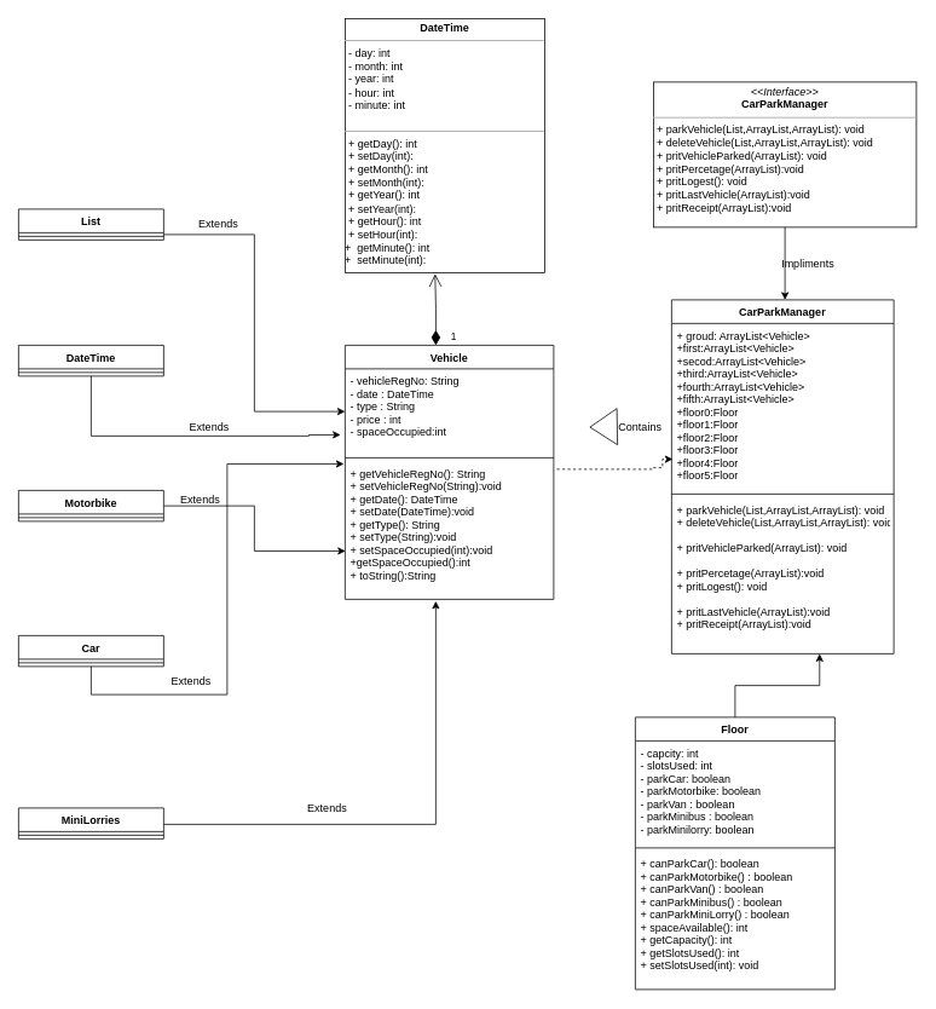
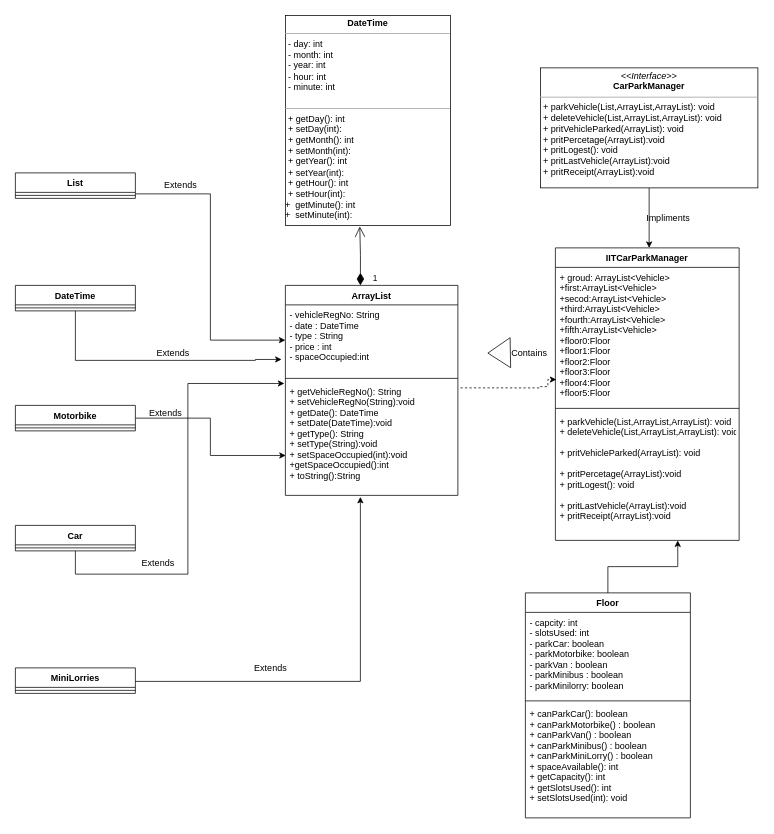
  <mxCell id="0" />
  <mxCell id="1" parent="0" />
  <mxCell id="2" value="&lt;p style=&quot;margin: 0px ; margin-top: 4px ; text-align: center&quot;&gt;&lt;b&gt;DateTime&lt;/b&gt;&lt;/p&gt;&lt;hr size=&quot;1&quot;&gt;&lt;p style=&quot;margin: 0px ; margin-left: 4px&quot;&gt;- day: int&lt;/p&gt;&lt;p style=&quot;margin: 0px ; margin-left: 4px&quot;&gt;- month: int&lt;br&gt;&lt;/p&gt;&lt;p style=&quot;margin: 0px ; margin-left: 4px&quot;&gt;- year: int&lt;br&gt;&lt;/p&gt;&lt;p style=&quot;margin: 0px ; margin-left: 4px&quot;&gt;- hour: int&lt;br&gt;&lt;/p&gt;&lt;p style=&quot;margin: 0px ; margin-left: 4px&quot;&gt;- minute: int&lt;br&gt;&lt;/p&gt;&lt;p style=&quot;margin: 0px ; margin-left: 4px&quot;&gt;&lt;br&gt;&lt;/p&gt;&lt;hr size=&quot;1&quot;&gt;&lt;p style=&quot;margin: 0px ; margin-left: 4px&quot;&gt;+ getDay(): int&lt;/p&gt;&lt;p style=&quot;margin: 0px ; margin-left: 4px&quot;&gt;+ setDay(int):&amp;nbsp;&lt;br&gt;&lt;/p&gt;&lt;p style=&quot;margin: 0px ; margin-left: 4px&quot;&gt;+ getMonth(): int&amp;nbsp;&lt;br&gt;&lt;/p&gt;&lt;p style=&quot;margin: 0px ; margin-left: 4px&quot;&gt;+ setMonth(int):&amp;nbsp;&lt;br&gt;&lt;/p&gt;&lt;p style=&quot;margin: 0px ; margin-left: 4px&quot;&gt;+ getYear(): int&amp;nbsp;&lt;br&gt;&lt;/p&gt;&lt;p style=&quot;margin: 0px ; margin-left: 4px&quot;&gt;+ setYear(int):&amp;nbsp;&lt;br&gt;&lt;/p&gt;&lt;p style=&quot;margin: 0px ; margin-left: 4px&quot;&gt;+ getHour(): int&amp;nbsp;&lt;br&gt;&lt;/p&gt;&lt;p style=&quot;margin: 0px ; margin-left: 4px&quot;&gt;+ setHour(int):&lt;/p&gt;+&amp;nbsp; getMinute(): int&amp;nbsp;&lt;br&gt;+&amp;nbsp; setMinute(int):&amp;nbsp;&lt;br&gt;&lt;p style=&quot;margin: 0px ; margin-left: 4px&quot;&gt;&amp;nbsp;&lt;br&gt;&lt;/p&gt;&lt;p style=&quot;margin: 0px ; margin-left: 4px&quot;&gt;&lt;br&gt;&lt;/p&gt;" style="verticalAlign=top;align=left;overflow=fill;fontSize=12;fontFamily=Helvetica;html=1;" parent="1" vertex="1"><mxGeometry x="380" y="20" width="220" height="280" as="geometry" /></mxCell>
- <mxCell id="3" value="Vehicle" style="swimlane;fontStyle=1;align=center;verticalAlign=top;childLayout=stackLayout;horizontal=1;startSize=26;horizontalStack=0;resizeParent=1;resizeParentMax=0;resizeLast=0;collapsible=1;marginBottom=0;" parent="1" vertex="1"><mxGeometry x="380" y="380" width="230" height="280" as="geometry" /></mxCell>
+ <mxCell id="3" value="ArrayList" style="swimlane;fontStyle=1;align=center;verticalAlign=top;childLayout=stackLayout;horizontal=1;startSize=26;horizontalStack=0;resizeParent=1;resizeParentMax=0;resizeLast=0;collapsible=1;marginBottom=0;" parent="1" vertex="1"><mxGeometry x="380" y="380" width="230" height="280" as="geometry" /></mxCell>
  <mxCell id="4" value="- vehicleRegNo: String&#10;- date : DateTime&#10;- type : String&#10;- price : int&#10;- spaceOccupied:int" style="text;strokeColor=none;fillColor=none;align=left;verticalAlign=top;spacingLeft=4;spacingRight=4;overflow=hidden;rotatable=0;points=[[0,0.5],[1,0.5]];portConstraint=eastwest;" parent="3" vertex="1"><mxGeometry y="26" width="230" height="94" as="geometry" /></mxCell>
  <mxCell id="5" value="" style="line;strokeWidth=1;fillColor=none;align=left;verticalAlign=middle;spacingTop=-1;spacingLeft=3;spacingRight=3;rotatable=0;labelPosition=right;points=[];portConstraint=eastwest;" parent="3" vertex="1"><mxGeometry y="120" width="230" height="8" as="geometry" /></mxCell>
  <mxCell id="6" value="+ getVehicleRegNo(): String&#10;+ setVehicleRegNo(String):void&#10;+ getDate(): DateTime&#10;+ setDate(DateTime):void&#10;+ getType(): String&#10;+ setType(String):void &#10;+ setSpaceOccupied(int):void&#10;+getSpaceOccupied():int&#10;+ toString():String" style="text;strokeColor=none;fillColor=none;align=left;verticalAlign=top;spacingLeft=4;spacingRight=4;overflow=hidden;rotatable=0;points=[[0,0.5],[1,0.5]];portConstraint=eastwest;" parent="3" vertex="1"><mxGeometry y="128" width="230" height="152" as="geometry" /></mxCell>
  <mxCell id="7" value="Floor" style="swimlane;fontStyle=1;align=center;verticalAlign=top;childLayout=stackLayout;horizontal=1;startSize=26;horizontalStack=0;resizeParent=1;resizeParentMax=0;resizeLast=0;collapsible=1;marginBottom=0;" parent="1" vertex="1"><mxGeometry x="700" y="790" width="220" height="300" as="geometry" /></mxCell>
  <mxCell id="8" value="- capcity: int&#10;- slotsUsed: int&#10;- parkCar: boolean&#10;- parkMotorbike: boolean&#10;- parkVan : boolean&#10;- parkMinibus : boolean&#10;- parkMinilorry: boolean" style="text;strokeColor=none;fillColor=none;align=left;verticalAlign=top;spacingLeft=4;spacingRight=4;overflow=hidden;rotatable=0;points=[[0,0.5],[1,0.5]];portConstraint=eastwest;" parent="7" vertex="1"><mxGeometry y="26" width="220" height="114" as="geometry" /></mxCell>
  <mxCell id="9" value="" style="line;strokeWidth=1;fillColor=none;align=left;verticalAlign=middle;spacingTop=-1;spacingLeft=3;spacingRight=3;rotatable=0;labelPosition=right;points=[];portConstraint=eastwest;" parent="7" vertex="1"><mxGeometry y="140" width="220" height="8" as="geometry" /></mxCell>
  <mxCell id="10" value="+ canParkCar(): boolean&#10;+ canParkMotorbike() : boolean&#10;+ canParkVan() : boolean&#10;+ canParkMinibus() : boolean&#10;+ canParkMiniLorry() : boolean&#10;+ spaceAvailable(): int&#10;+ getCapacity(): int&#10;+ getSlotsUsed(): int&#10;+ setSlotsUsed(int): void" style="text;strokeColor=none;fillColor=none;align=left;verticalAlign=top;spacingLeft=4;spacingRight=4;overflow=hidden;rotatable=0;points=[[0,0.5],[1,0.5]];portConstraint=eastwest;" parent="7" vertex="1"><mxGeometry y="148" width="220" height="152" as="geometry" /></mxCell>
  <mxCell id="11" style="edgeStyle=orthogonalEdgeStyle;rounded=0;orthogonalLoop=1;jettySize=auto;html=1;" parent="1" source="12" edge="1"><mxGeometry relative="1" as="geometry"><mxPoint x="865" y="330" as="targetPoint" /></mxGeometry></mxCell>
  <mxCell id="12" value="&lt;p style=&quot;margin: 0px ; margin-top: 4px ; text-align: center&quot;&gt;&lt;i&gt;&amp;lt;&amp;lt;Interface&amp;gt;&amp;gt;&lt;/i&gt;&lt;br&gt;&lt;b&gt;CarParkManager&lt;/b&gt;&lt;/p&gt;&lt;hr size=&quot;1&quot;&gt;&lt;p style=&quot;margin: 0px ; margin-left: 4px&quot;&gt;&lt;/p&gt;&lt;p style=&quot;margin: 0px ; margin-left: 4px&quot;&gt;+ parkVehicle(List,ArrayList,ArrayList): void&lt;br&gt;+ deleteVehicle(List,ArrayList,ArrayList): void&lt;br&gt;&lt;/p&gt;&lt;p style=&quot;margin: 0px ; margin-left: 4px&quot;&gt;+ pritVehicleParked(ArrayList): void&lt;br&gt;&lt;/p&gt;&lt;p style=&quot;margin: 0px ; margin-left: 4px&quot;&gt;+ pritPercetage(ArrayList):void&lt;/p&gt;&lt;p style=&quot;margin: 0px ; margin-left: 4px&quot;&gt;+ pritLogest(): void&lt;br&gt;&lt;/p&gt;&lt;p style=&quot;margin: 0px ; margin-left: 4px&quot;&gt;+ pritLastVehicle(ArrayList):void&lt;/p&gt;&lt;p style=&quot;margin: 0px 0px 0px 4px&quot;&gt;+ pritReceipt(ArrayList):void&lt;/p&gt;&lt;div&gt;&lt;br&gt;&lt;/div&gt;" style="verticalAlign=top;align=left;overflow=fill;fontSize=12;fontFamily=Helvetica;html=1;direction=west;" parent="1" vertex="1"><mxGeometry x="720" y="90" width="290" height="160" as="geometry" /></mxCell>
- <mxCell id="13" value="CarParkManager" style="swimlane;fontStyle=1;align=center;verticalAlign=top;childLayout=stackLayout;horizontal=1;startSize=26;horizontalStack=0;resizeParent=1;resizeParentMax=0;resizeLast=0;collapsible=1;marginBottom=0;" parent="1" vertex="1"><mxGeometry x="740" y="330" width="245" height="390" as="geometry" /></mxCell>
+ <mxCell id="13" value="IITCarParkManager" style="swimlane;fontStyle=1;align=center;verticalAlign=top;childLayout=stackLayout;horizontal=1;startSize=26;horizontalStack=0;resizeParent=1;resizeParentMax=0;resizeLast=0;collapsible=1;marginBottom=0;" parent="1" vertex="1"><mxGeometry x="740" y="330" width="245" height="390" as="geometry" /></mxCell>
  <mxCell id="14" value="+ groud: ArrayList&lt;Vehicle&gt;&#10;+first:ArrayList&lt;Vehicle&gt;&#10;+secod:ArrayList&lt;Vehicle&gt;&#10;+third:ArrayList&lt;Vehicle&gt;&#10;+fourth:ArrayList&lt;Vehicle&gt;&#10;+fifth:ArrayList&lt;Vehicle&gt;&#10;+floor0:Floor&#10;+floor1:Floor&#10;+floor2:Floor&#10;+floor3:Floor&#10;+floor4:Floor&#10;+floor5:Floor" style="text;strokeColor=none;fillColor=none;align=left;verticalAlign=top;spacingLeft=4;spacingRight=4;overflow=hidden;rotatable=0;points=[[0,0.5],[1,0.5]];portConstraint=eastwest;" parent="13" vertex="1"><mxGeometry y="26" width="245" height="184" as="geometry" /></mxCell>
  <mxCell id="15" value="" style="line;strokeWidth=1;fillColor=none;align=left;verticalAlign=middle;spacingTop=-1;spacingLeft=3;spacingRight=3;rotatable=0;labelPosition=right;points=[];portConstraint=eastwest;" parent="13" vertex="1"><mxGeometry y="210" width="245" height="8" as="geometry" /></mxCell>
  <mxCell id="16" value="+ parkVehicle(List,ArrayList,ArrayList): void&#10;+ deleteVehicle(List,ArrayList,ArrayList): void&#10;&#10;+ pritVehicleParked(ArrayList): void&#10;&#10;+ pritPercetage(ArrayList):void&#10;+ pritLogest(): void&#10;&#10;+ pritLastVehicle(ArrayList):void&#10;+ pritReceipt(ArrayList):void&#10;" style="text;strokeColor=none;fillColor=none;align=left;verticalAlign=top;spacingLeft=4;spacingRight=4;overflow=hidden;rotatable=0;points=[[0,0.5],[1,0.5]];portConstraint=eastwest;" parent="13" vertex="1"><mxGeometry y="218" width="245" height="172" as="geometry" /></mxCell>
  <mxCell id="17" value="List" style="swimlane;fontStyle=1;align=center;verticalAlign=top;childLayout=stackLayout;horizontal=1;startSize=26;horizontalStack=0;resizeParent=1;resizeParentMax=0;resizeLast=0;collapsible=1;marginBottom=0;" parent="1" vertex="1"><mxGeometry x="20" y="230" width="160" height="34" as="geometry" /></mxCell>
  <mxCell id="18" value="" style="line;strokeWidth=1;fillColor=none;align=left;verticalAlign=middle;spacingTop=-1;spacingLeft=3;spacingRight=3;rotatable=0;labelPosition=right;points=[];portConstraint=eastwest;" parent="17" vertex="1"><mxGeometry y="26" width="160" height="8" as="geometry" /></mxCell>
  <mxCell id="19" style="edgeStyle=orthogonalEdgeStyle;rounded=0;orthogonalLoop=1;jettySize=auto;html=1;entryX=-0.006;entryY=1.115;entryDx=0;entryDy=0;entryPerimeter=0;" parent="1" source="20" target="4" edge="1"><mxGeometry relative="1" as="geometry"><Array as="points"><mxPoint x="250" y="765" /><mxPoint x="250" y="511" /></Array></mxGeometry></mxCell>
  <mxCell id="20" value="Car" style="swimlane;fontStyle=1;align=center;verticalAlign=top;childLayout=stackLayout;horizontal=1;startSize=26;horizontalStack=0;resizeParent=1;resizeParentMax=0;resizeLast=0;collapsible=1;marginBottom=0;" parent="1" vertex="1"><mxGeometry x="20" y="700" width="160" height="34" as="geometry" /></mxCell>
  <mxCell id="21" value="" style="line;strokeWidth=1;fillColor=none;align=left;verticalAlign=middle;spacingTop=-1;spacingLeft=3;spacingRight=3;rotatable=0;labelPosition=right;points=[];portConstraint=eastwest;" parent="20" vertex="1"><mxGeometry y="26" width="160" height="8" as="geometry" /></mxCell>
  <mxCell id="22" style="edgeStyle=orthogonalEdgeStyle;rounded=0;orthogonalLoop=1;jettySize=auto;html=1;entryX=-0.022;entryY=0.774;entryDx=0;entryDy=0;entryPerimeter=0;" parent="1" source="23" target="4" edge="1"><mxGeometry relative="1" as="geometry"><Array as="points"><mxPoint x="340" y="480" /><mxPoint x="375" y="479" /></Array></mxGeometry></mxCell>
  <mxCell id="23" value="DateTime" style="swimlane;fontStyle=1;align=center;verticalAlign=top;childLayout=stackLayout;horizontal=1;startSize=26;horizontalStack=0;resizeParent=1;resizeParentMax=0;resizeLast=0;collapsible=1;marginBottom=0;" parent="1" vertex="1"><mxGeometry x="20" y="380" width="160" height="34" as="geometry" /></mxCell>
  <mxCell id="24" value="" style="line;strokeWidth=1;fillColor=none;align=left;verticalAlign=middle;spacingTop=-1;spacingLeft=3;spacingRight=3;rotatable=0;labelPosition=right;points=[];portConstraint=eastwest;" parent="23" vertex="1"><mxGeometry y="26" width="160" height="8" as="geometry" /></mxCell>
  <mxCell id="25" value="MiniLorries" style="swimlane;fontStyle=1;align=center;verticalAlign=top;childLayout=stackLayout;horizontal=1;startSize=26;horizontalStack=0;resizeParent=1;resizeParentMax=0;resizeLast=0;collapsible=1;marginBottom=0;" parent="1" vertex="1"><mxGeometry x="20" y="890" width="160" height="34" as="geometry" /></mxCell>
  <mxCell id="26" value="" style="line;strokeWidth=1;fillColor=none;align=left;verticalAlign=middle;spacingTop=-1;spacingLeft=3;spacingRight=3;rotatable=0;labelPosition=right;points=[];portConstraint=eastwest;" parent="25" vertex="1"><mxGeometry y="26" width="160" height="8" as="geometry" /></mxCell>
  <mxCell id="27" style="edgeStyle=orthogonalEdgeStyle;rounded=0;orthogonalLoop=1;jettySize=auto;html=1;entryX=0.002;entryY=0.65;entryDx=0;entryDy=0;entryPerimeter=0;" parent="1" source="28" target="6" edge="1"><mxGeometry relative="1" as="geometry" /></mxCell>
  <mxCell id="28" value="Motorbike" style="swimlane;fontStyle=1;align=center;verticalAlign=top;childLayout=stackLayout;horizontal=1;startSize=26;horizontalStack=0;resizeParent=1;resizeParentMax=0;resizeLast=0;collapsible=1;marginBottom=0;" parent="1" vertex="1"><mxGeometry x="20" y="540" width="160" height="34" as="geometry" /></mxCell>
  <mxCell id="29" value="" style="line;strokeWidth=1;fillColor=none;align=left;verticalAlign=middle;spacingTop=-1;spacingLeft=3;spacingRight=3;rotatable=0;labelPosition=right;points=[];portConstraint=eastwest;" parent="28" vertex="1"><mxGeometry y="26" width="160" height="8" as="geometry" /></mxCell>
  <mxCell id="30" style="edgeStyle=orthogonalEdgeStyle;rounded=0;orthogonalLoop=1;jettySize=auto;html=1;entryX=0;entryY=0.5;entryDx=0;entryDy=0;" parent="1" target="4" edge="1"><mxGeometry relative="1" as="geometry"><Array as="points"><mxPoint x="280" y="258" /><mxPoint x="280" y="453" /></Array><mxPoint x="180" y="258" as="sourcePoint" /></mxGeometry></mxCell>
  <mxCell id="31" style="edgeStyle=orthogonalEdgeStyle;rounded=0;orthogonalLoop=1;jettySize=auto;html=1;" parent="1" edge="1"><mxGeometry relative="1" as="geometry"><mxPoint x="480" y="662" as="targetPoint" /><Array as="points"><mxPoint x="480" y="908" /><mxPoint x="480" y="662" /></Array><mxPoint x="180" y="908.029" as="sourcePoint" /></mxGeometry></mxCell>
  <mxCell id="32" value="1" style="endArrow=open;html=1;endSize=12;startArrow=diamondThin;startSize=14;startFill=1;edgeStyle=orthogonalEdgeStyle;align=left;verticalAlign=bottom;rounded=0;exitX=0.435;exitY=0;exitDx=0;exitDy=0;exitPerimeter=0;entryX=0.451;entryY=1.005;entryDx=0;entryDy=0;entryPerimeter=0;" parent="1" source="3" target="2" edge="1"><mxGeometry x="-0.999" y="-15" relative="1" as="geometry"><mxPoint x="470" y="340" as="sourcePoint" /><mxPoint x="630" y="340" as="targetPoint" /><mxPoint as="offset" /></mxGeometry></mxCell>
  <mxCell id="33" style="edgeStyle=orthogonalEdgeStyle;rounded=0;orthogonalLoop=1;jettySize=auto;html=1;entryX=0.666;entryY=1.001;entryDx=0;entryDy=0;entryPerimeter=0;exitX=0.5;exitY=0;exitDx=0;exitDy=0;" edge="1" parent="1" source="7" target="16"><mxGeometry relative="1" as="geometry"><mxPoint x="810" y="780" as="sourcePoint" /><mxPoint x="984.93" y="809.8" as="targetPoint" /></mxGeometry></mxCell>
  <mxCell id="34" style="edgeStyle=orthogonalEdgeStyle;rounded=0;orthogonalLoop=1;jettySize=auto;html=1;entryX=0.005;entryY=0.813;entryDx=0;entryDy=0;entryPerimeter=0;exitX=1.015;exitY=0.057;exitDx=0;exitDy=0;exitPerimeter=0;dashed=1;" edge="1" parent="1" source="6" target="14"><mxGeometry relative="1" as="geometry"><Array as="points"><mxPoint x="720" y="517" /><mxPoint x="720" y="515" /><mxPoint x="730" y="515" /><mxPoint x="730" y="506" /></Array><mxPoint x="619.999" y="450" as="sourcePoint" /><mxPoint x="894.88" y="514.756" as="targetPoint" /></mxGeometry></mxCell>
  <mxCell id="35" value="Impliments" style="text;html=1;align=center;verticalAlign=middle;resizable=0;points=[];autosize=1;" vertex="1" parent="1"><mxGeometry x="855" y="280" width="70" height="20" as="geometry" /></mxCell>
  <mxCell id="36" value="Extends" style="text;html=1;align=center;verticalAlign=middle;resizable=0;points=[];autosize=1;" vertex="1" parent="1"><mxGeometry x="210" y="237" width="60" height="20" as="geometry" /></mxCell>
  <mxCell id="37" value="Extends" style="text;html=1;align=center;verticalAlign=middle;resizable=0;points=[];autosize=1;" vertex="1" parent="1"><mxGeometry x="180" y="740" width="60" height="20" as="geometry" /></mxCell>
  <mxCell id="38" value="Extends" style="text;html=1;align=center;verticalAlign=middle;resizable=0;points=[];autosize=1;" vertex="1" parent="1"><mxGeometry x="190" y="540" width="60" height="20" as="geometry" /></mxCell>
  <mxCell id="39" value="Extends" style="text;html=1;align=center;verticalAlign=middle;resizable=0;points=[];autosize=1;" vertex="1" parent="1"><mxGeometry x="200" y="460" width="60" height="20" as="geometry" /></mxCell>
  <mxCell id="40" value="Extends" style="text;html=1;align=center;verticalAlign=middle;resizable=0;points=[];autosize=1;" vertex="1" parent="1"><mxGeometry x="330" y="880" width="60" height="20" as="geometry" /></mxCell>
  <mxCell id="41" value="" style="triangle;whiteSpace=wrap;html=1;rotation=-181;" vertex="1" parent="1"><mxGeometry x="650" y="450" width="30" height="40" as="geometry" /></mxCell>
  <mxCell id="42" value="Contains" style="text;html=1;align=center;verticalAlign=middle;resizable=0;points=[];autosize=1;" vertex="1" parent="1"><mxGeometry x="675" y="460" width="60" height="20" as="geometry" /></mxCell>
